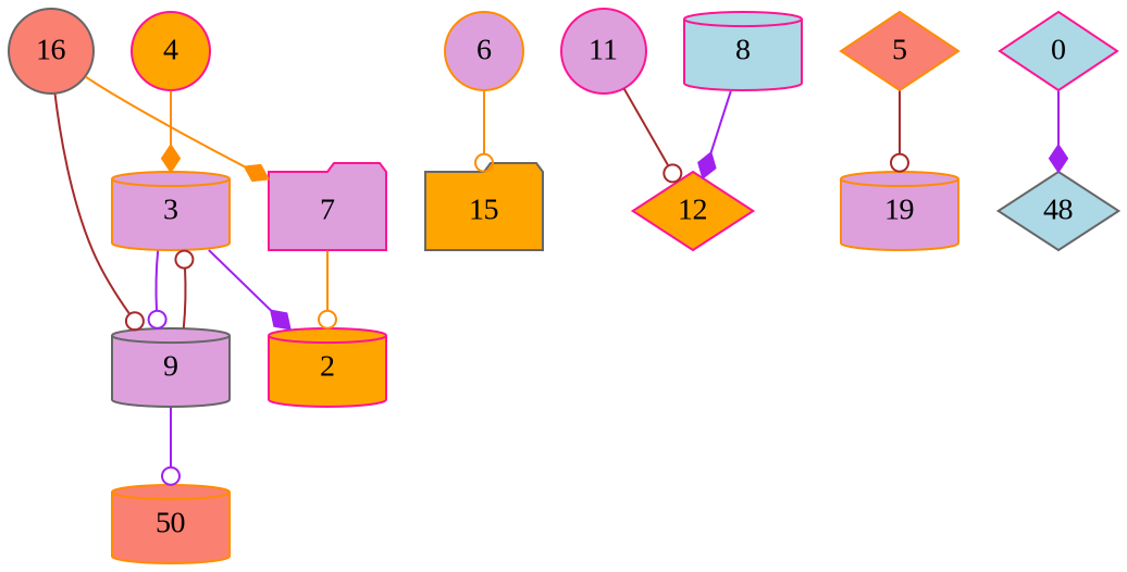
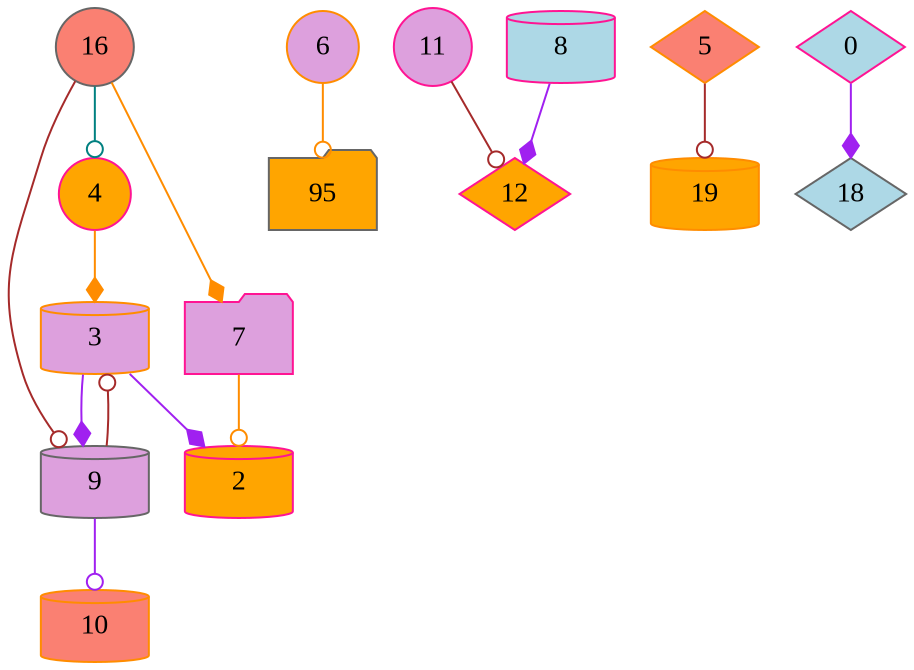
  digraph {
    fontname="Liberation Serif"
    node [color=deeppink fillcolor=plum fontname="Liberation Serif" shape=cylinder style=filled]
    edge [arrowhead=odot color=purple fontname="Liberation Serif"]
    3 [color=darkorange]
    2 [fillcolor=orange]
    9 [color=gray40]
-   10 [color=darkorange fillcolor=salmon label=50]
+   10 [color=darkorange fillcolor=salmon]
    6 [color=darkorange shape=circle]
-   15 [color=gray40 fillcolor=orange shape=folder]
+   15 [color=gray40 fillcolor=orange shape=folder label=95]
    7 [shape=folder]
    11 [shape=circle]
    12 [fillcolor=orange shape=diamond]
    16 [color=gray40 fillcolor=salmon shape=circle]
    4 [fillcolor=orange shape=circle]
    5 [color=darkorange fillcolor=salmon shape=diamond]
-   19 [color=darkorange]
+   19 [color=darkorange fillcolor=orange]
    0 [fillcolor=lightblue shape=diamond]
-   18 [color=gray40 fillcolor=lightblue shape=diamond label=48]
+   18 [color=gray40 fillcolor=lightblue shape=diamond]
    8 [fillcolor=lightblue]
    3 -> 2 [arrowhead=diamond]
-   3 -> 9
+   3 -> 9 [arrowhead=diamond]
    9 -> 3 [color=brown]
    9 -> 10
    6 -> 15 [color=darkorange]
    7 -> 2 [color=darkorange]
    11 -> 12 [color=brown]
    16 -> 9 [color=brown]
    16 -> 7 [arrowhead=diamond color=darkorange]
+   16 -> 4 [color=teal]
    4 -> 3 [arrowhead=diamond color=darkorange]
    5 -> 19 [color=brown]
    0 -> 18 [arrowhead=diamond]
    8 -> 12 [arrowhead=diamond]
  }
